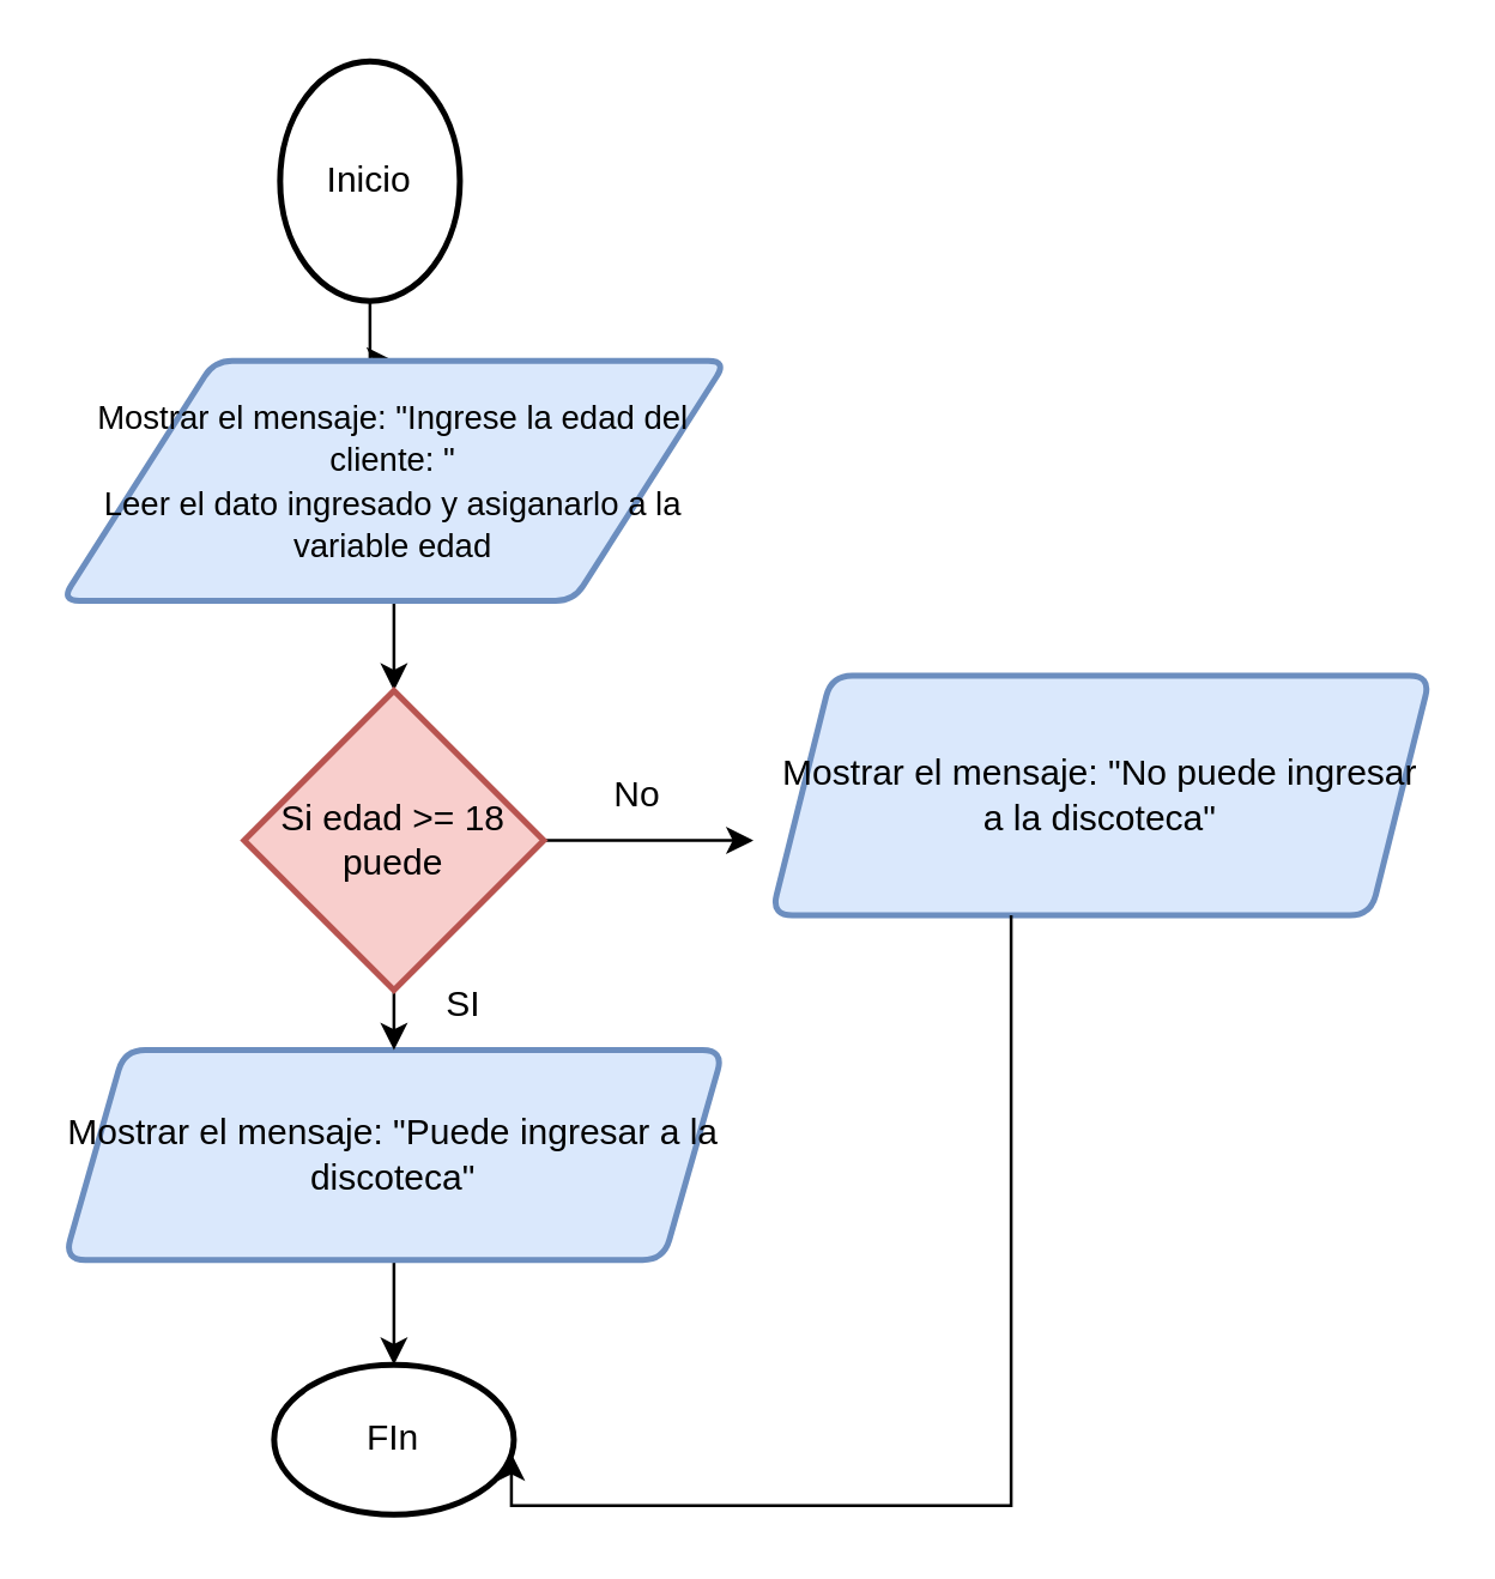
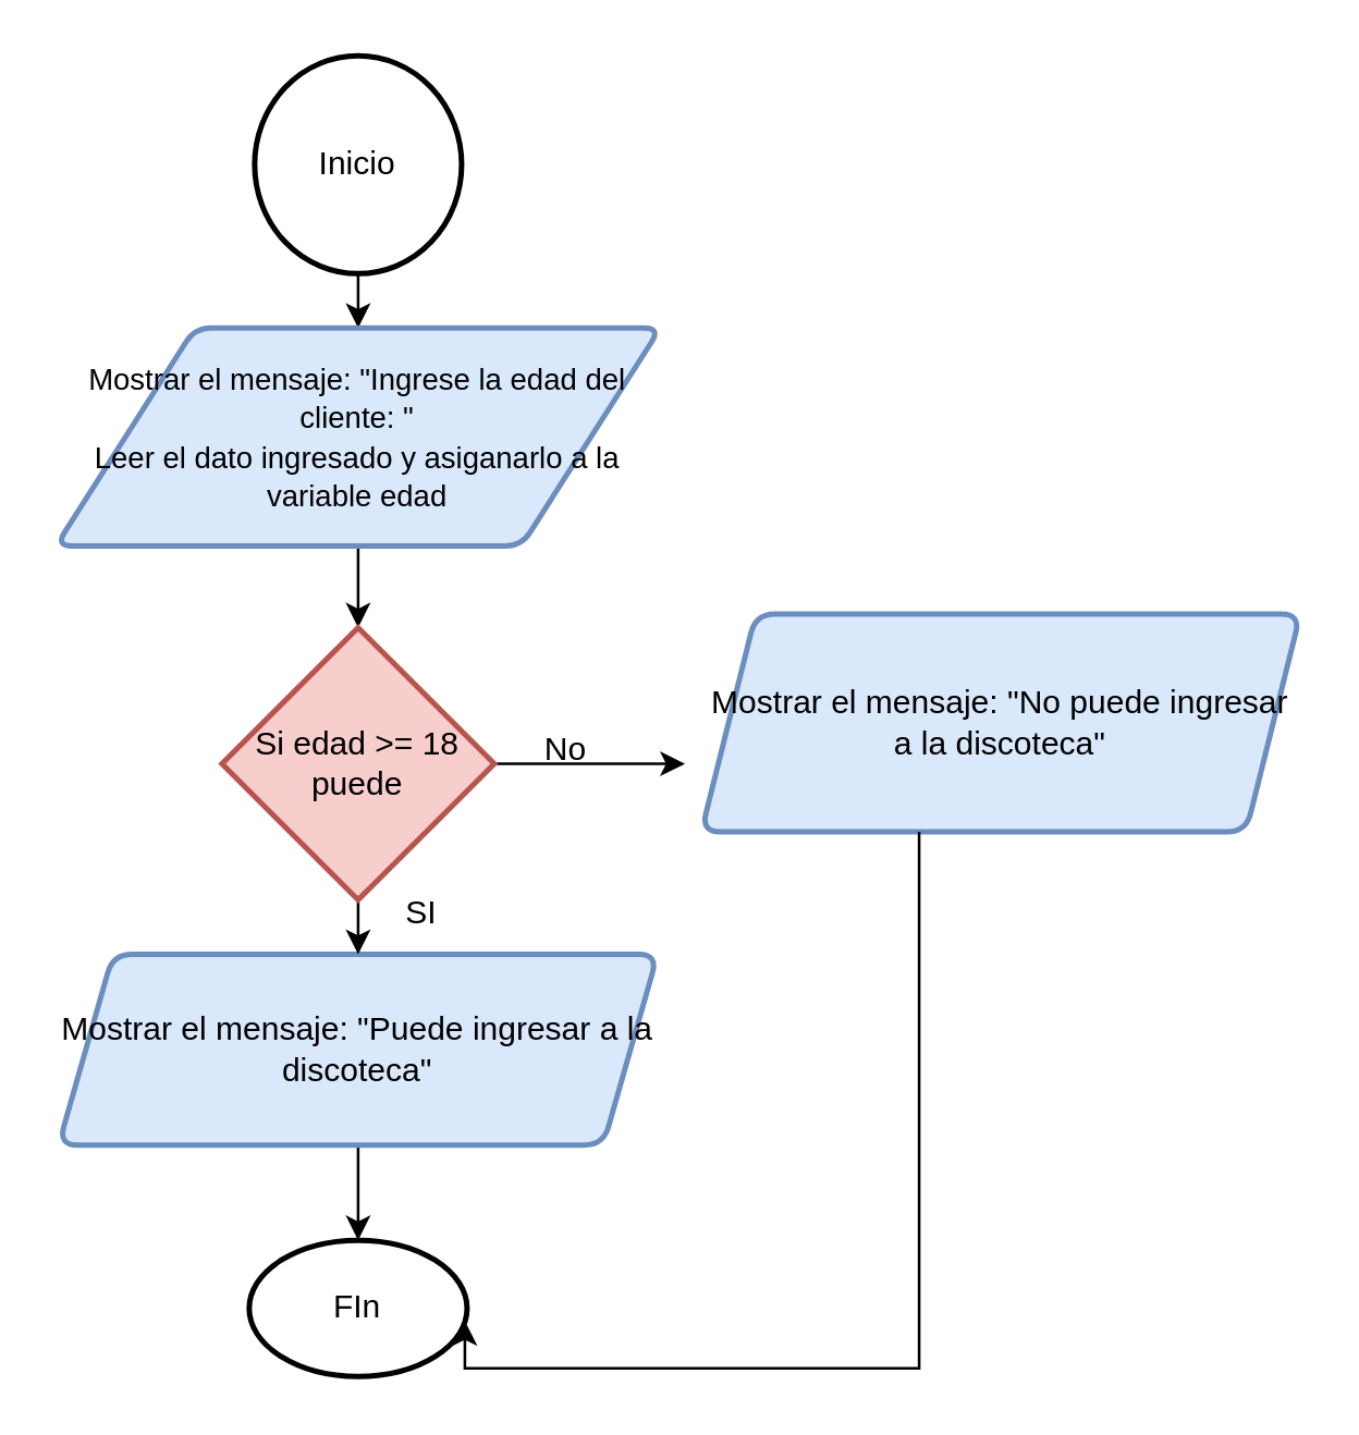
  <mxCell id="0" />
  <mxCell id="1" parent="0" />
  <mxCell id="2" value="" style="edgeStyle=orthogonalEdgeStyle;rounded=0;orthogonalLoop=1;jettySize=auto;html=1;" edge="1" parent="1" source="3" target="5"><mxGeometry relative="1" as="geometry" /></mxCell>
- <mxCell id="3" value="Inicio" style="strokeWidth=2;html=1;shape=mxgraph.flowchart.start_2;whiteSpace=wrap;" vertex="1" parent="1"><mxGeometry x="93" y="20" width="60" height="80" as="geometry" /></mxCell>
+ <mxCell id="3" value="Inicio" style="strokeWidth=2;html=1;shape=mxgraph.flowchart.start_2;whiteSpace=wrap;" vertex="1" parent="1"><mxGeometry x="93" y="20" width="76" height="80" as="geometry" /></mxCell>
  <mxCell id="4" value="" style="edgeStyle=orthogonalEdgeStyle;rounded=0;orthogonalLoop=1;jettySize=auto;html=1;" edge="1" parent="1" source="5" target="11"><mxGeometry relative="1" as="geometry"><mxPoint x="131" y="210" as="targetPoint" /></mxGeometry></mxCell>
  <mxCell id="5" value="&lt;div&gt;&lt;font style=&quot;font-size: 11px;&quot;&gt;Mostrar el mensaje: &quot;Ingrese la edad del cliente: &quot;&lt;/font&gt;&lt;/div&gt;&lt;div&gt;&lt;span style=&quot;background-color: initial;&quot;&gt;&lt;font style=&quot;font-size: 11px;&quot;&gt;Leer el dato ingresado y asiganarlo a la variable edad&lt;/font&gt;&lt;/span&gt;&lt;/div&gt;" style="shape=parallelogram;html=1;strokeWidth=2;perimeter=parallelogramPerimeter;whiteSpace=wrap;rounded=1;arcSize=12;size=0.23;fillColor=#dae8fc;strokeColor=#6c8ebf;" vertex="1" parent="1"><mxGeometry x="20" y="120" width="222" height="80" as="geometry" /></mxCell>
  <mxCell id="6" value="" style="edgeStyle=orthogonalEdgeStyle;rounded=0;orthogonalLoop=1;jettySize=auto;html=1;" edge="1" parent="1" source="7" target="8"><mxGeometry relative="1" as="geometry" /></mxCell>
  <mxCell id="7" value="Mostrar el mensaje: &quot;Puede ingresar a la discoteca&quot;" style="shape=parallelogram;perimeter=parallelogramPerimeter;whiteSpace=wrap;html=1;fixedSize=1;rounded=1;arcSize=14;strokeWidth=2;fillColor=#dae8fc;strokeColor=#6c8ebf;" vertex="1" parent="1"><mxGeometry x="21" y="350" width="220" height="70" as="geometry" /></mxCell>
  <mxCell id="8" value="FIn" style="ellipse;whiteSpace=wrap;html=1;rounded=1;arcSize=14;strokeWidth=2;" vertex="1" parent="1"><mxGeometry x="91" y="455" width="80" height="50" as="geometry" /></mxCell>
  <mxCell id="9" value="" style="edgeStyle=orthogonalEdgeStyle;rounded=0;orthogonalLoop=1;jettySize=auto;html=1;" edge="1" parent="1" source="11"><mxGeometry relative="1" as="geometry"><mxPoint x="251" y="280" as="targetPoint" /></mxGeometry></mxCell>
  <mxCell id="10" value="" style="edgeStyle=orthogonalEdgeStyle;rounded=0;orthogonalLoop=1;jettySize=auto;html=1;" edge="1" parent="1" source="11"><mxGeometry relative="1" as="geometry"><mxPoint x="131" y="350" as="targetPoint" /></mxGeometry></mxCell>
  <mxCell id="11" value="Si edad &amp;gt;= 18 puede" style="strokeWidth=2;html=1;shape=mxgraph.flowchart.decision;whiteSpace=wrap;direction=south;fillColor=#f8cecc;strokeColor=#b85450;" vertex="1" parent="1"><mxGeometry x="81" y="230" width="100" height="100" as="geometry" /></mxCell>
  <mxCell id="12" value="Mostrar el mensaje: &quot;No puede ingresar a la discoteca&quot;" style="shape=parallelogram;perimeter=parallelogramPerimeter;whiteSpace=wrap;html=1;fixedSize=1;rounded=1;arcSize=14;strokeWidth=2;fillColor=#dae8fc;strokeColor=#6c8ebf;" vertex="1" parent="1"><mxGeometry x="257" y="225" width="220" height="80" as="geometry" /></mxCell>
  <mxCell id="13" value="" style="edgeStyle=orthogonalEdgeStyle;rounded=0;orthogonalLoop=1;jettySize=auto;html=1;curved=0;entryX=0.99;entryY=0.592;entryDx=0;entryDy=0;entryPerimeter=0;" edge="1" parent="1" source="12" target="8"><mxGeometry relative="1" as="geometry"><mxPoint x="337" y="310" as="sourcePoint" /><mxPoint x="177" y="500" as="targetPoint" /><Array as="points"><mxPoint x="337" y="502" /></Array></mxGeometry></mxCell>
  <mxCell id="14" value="SI" style="text;html=1;align=center;verticalAlign=middle;resizable=0;points=[];autosize=1;strokeColor=none;fillColor=none;" vertex="1" parent="1"><mxGeometry x="139" y="320" width="30" height="30" as="geometry" /></mxCell>
- <mxCell id="15" value="No" style="text;html=1;align=center;verticalAlign=middle;resizable=0;points=[];autosize=1;strokeColor=none;fillColor=none;" vertex="1" parent="1"><mxGeometry x="192" y="250" width="40" height="30" as="geometry" /></mxCell>
+ <mxCell id="15" value="No" style="text;html=1;align=center;verticalAlign=middle;resizable=0;points=[];autosize=1;strokeColor=none;fillColor=none;" vertex="1" parent="1"><mxGeometry x="187" y="260" width="40" height="30" as="geometry" /></mxCell>
